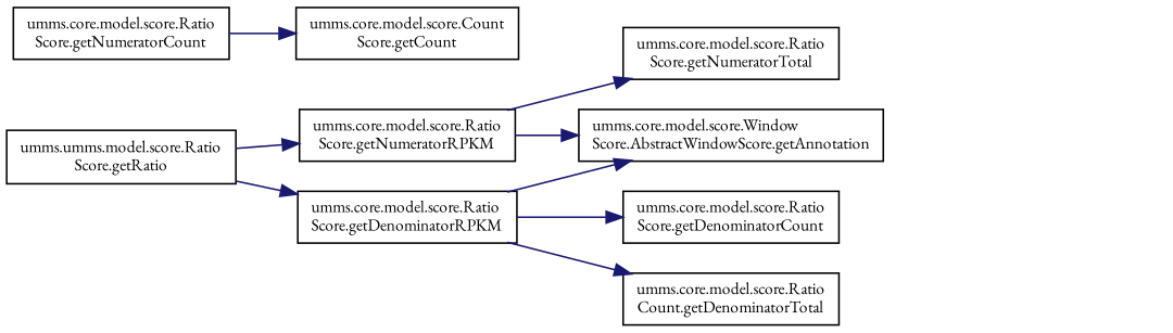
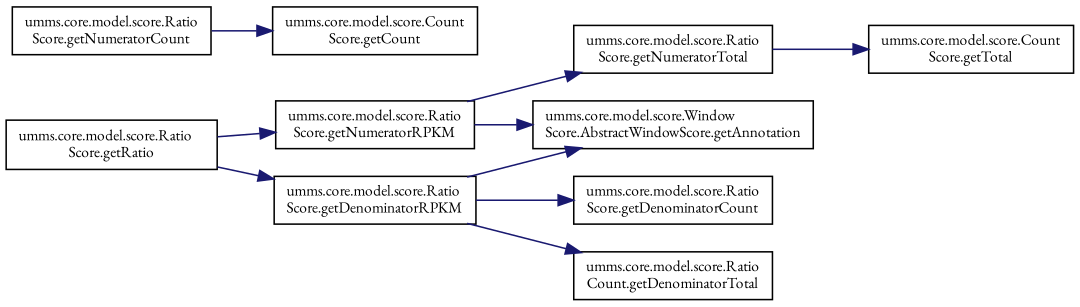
  digraph {
    fontname="EB Garamond"
    rankdir=LR
    node [color=black fillcolor=white fontname="EB Garamond" fontsize=10 shape=record style=filled]
    edge [color=midnightblue fontname="EB Garamond" fontsize=10 labelfontname=Helvetica labelfontsize=10 style=solid]
-   n1 [height=0.2 label="umms.umms.model.score.Ratio\lScore.getRatio" width=0.4]
+   n1 [height=0.2 label="umms.core.model.score.Ratio\lScore.getRatio" width=0.4]
    n2 [height=0.2 label="umms.core.model.score.Ratio\lScore.getNumeratorRPKM" width=0.4]
    n3 [height=0.2 label="umms.core.model.score.Ratio\lScore.getDenominatorRPKM" width=0.4]
    n4 [height=0.2 label="umms.core.model.score.Ratio\lScore.getNumeratorTotal" width=0.4]
    n5 [height=0.2 label="umms.core.model.score.Window\lScore.AbstractWindowScore.getAnnotation" width=0.4]
    n6 [height=0.2 label="umms.core.model.score.Ratio\lScore.getDenominatorCount" width=0.4]
    n7 [height=0.2 label="umms.core.model.score.Ratio\lCount.getDenominatorTotal" width=0.4]
    n8 [height=0.2 label="umms.core.model.score.Ratio\lScore.getNumeratorCount" width=0.4]
    n9 [height=0.2 label="umms.core.model.score.Count\lScore.getCount" width=0.4]
+   n10 [height=0.2 label="umms.core.model.score.Count\lScore.getTotal" width=0.4]
    n1 -> n2
    n1 -> n3
    n2 -> n4
    n2 -> n5
    n3 -> n5
    n3 -> n6
    n3 -> n7
+   n4 -> n10
    n8 -> n9
  }
